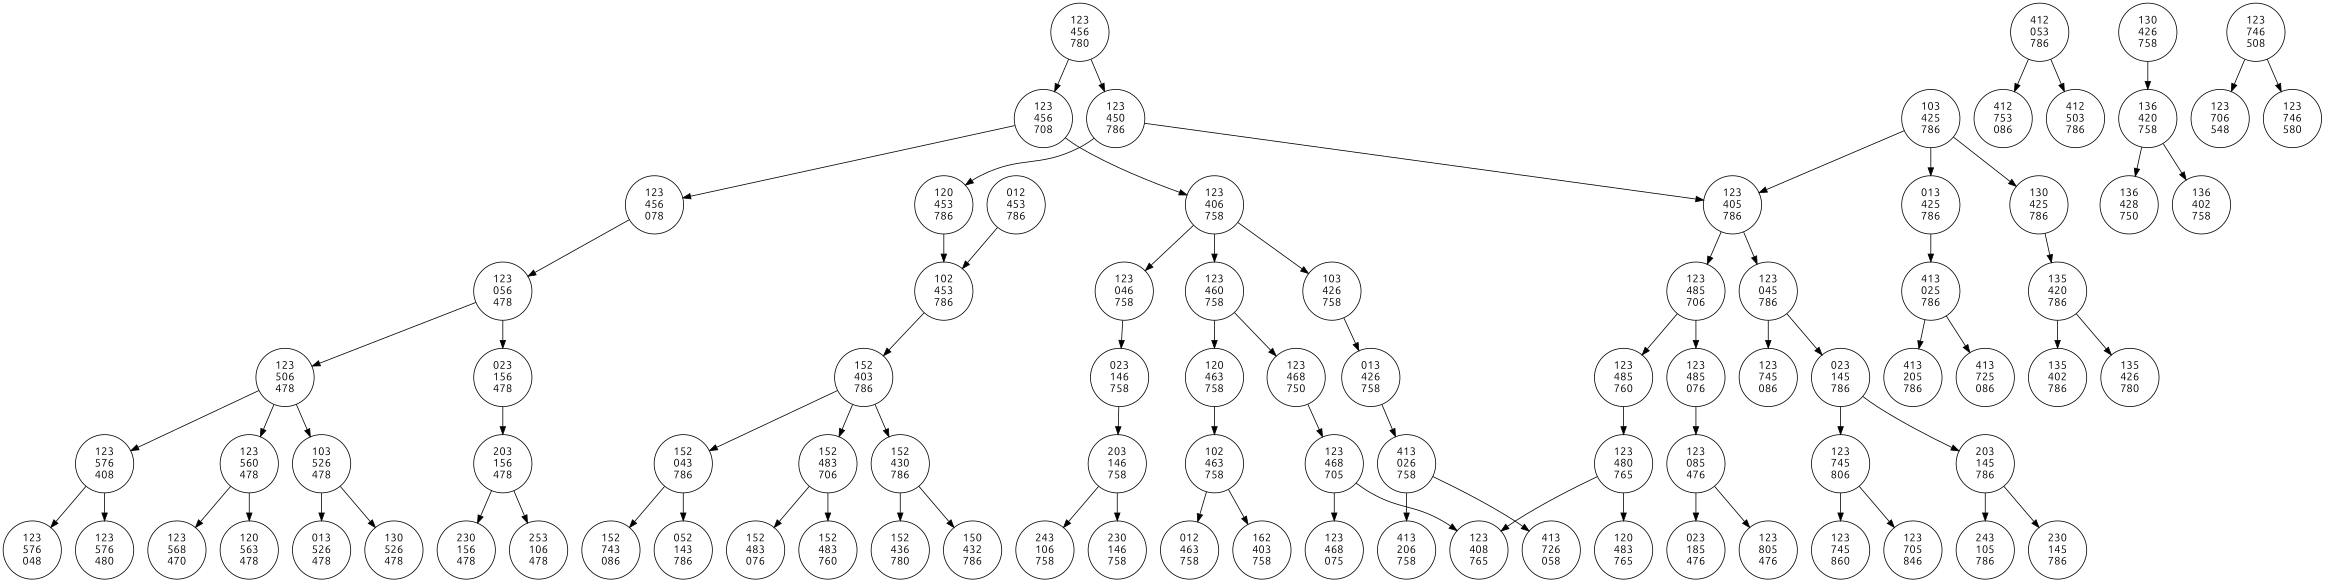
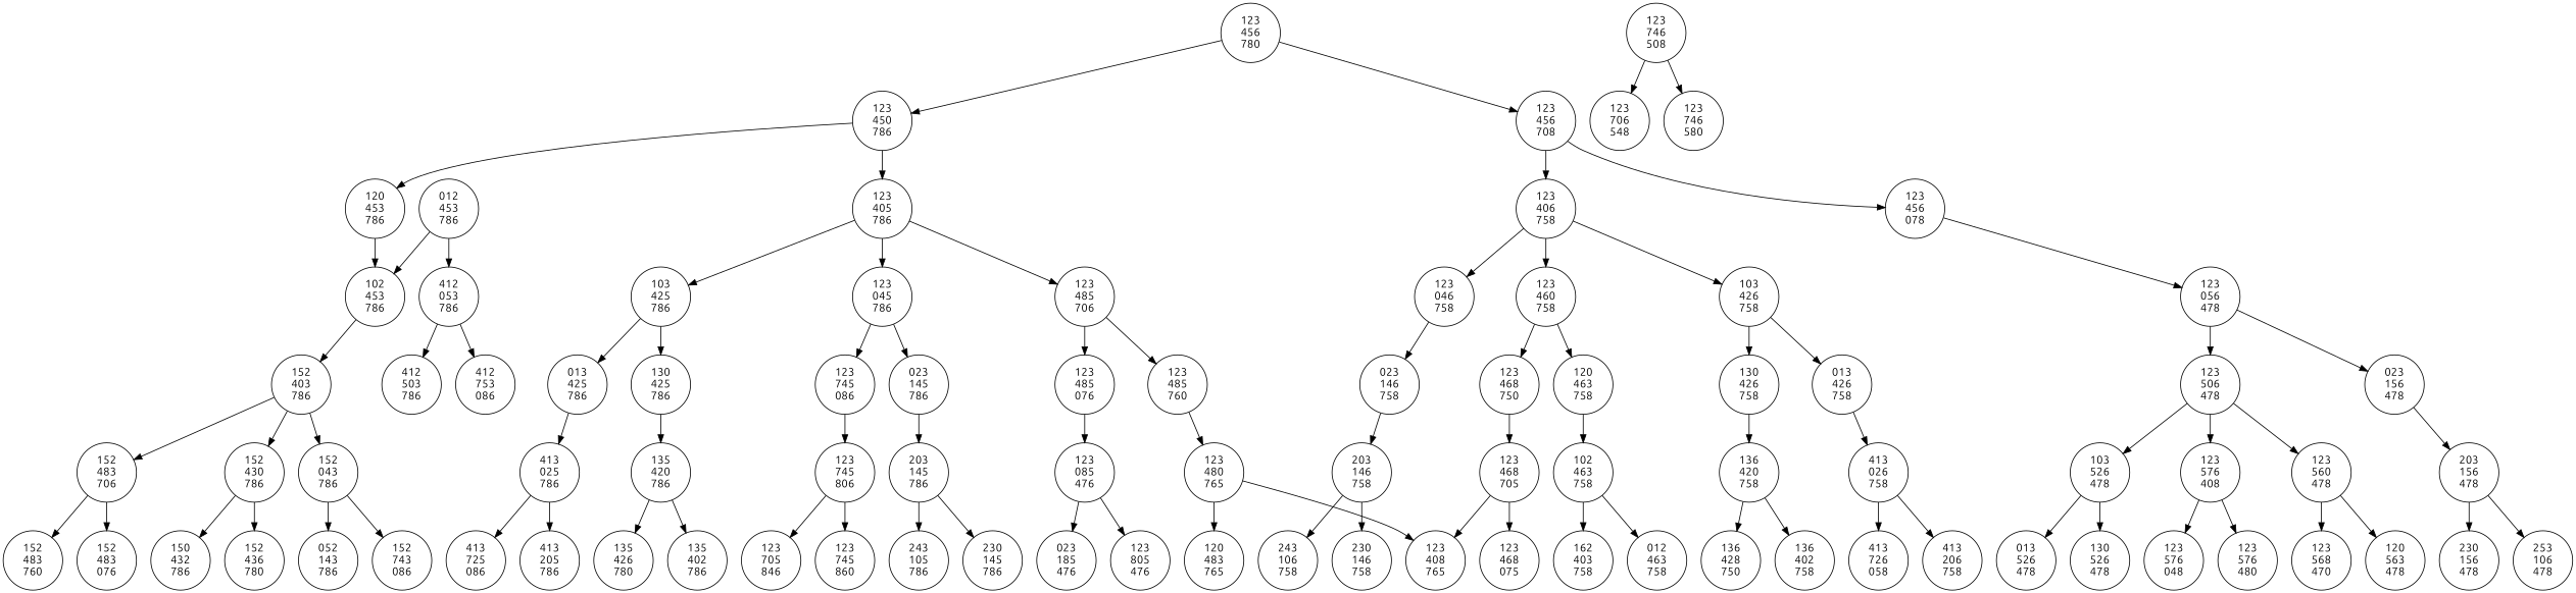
  digraph {
    fontname=Ubuntu
    node [fontname=Ubuntu shape=circle]
    edge [fontname=Ubuntu]
    n1 [label="123\n456\n780\n"]
    n2 [label="123\n450\n786\n"]
    n3 [label="123\n456\n708\n"]
    n4 [label="120\n453\n786\n"]
    n5 [label="123\n405\n786\n"]
    n6 [label="123\n406\n758\n"]
    n7 [label="123\n456\n078\n"]
    n8 [label="102\n453\n786\n"]
    n9 [label="103\n425\n786\n"]
    n10 [label="123\n485\n706\n"]
    n11 [label="123\n045\n786\n"]
    n12 [label="152\n403\n786\n"]
    n13 [label="152\n483\n706\n"]
    n14 [label="152\n430\n786\n"]
    n15 [label="152\n043\n786\n"]
    n16 [label="012\n453\n786\n"]
    n17 [label="412\n053\n786\n"]
    n18 [label="152\n483\n760\n"]
    n19 [label="152\n483\n076\n"]
    n20 [label="150\n432\n786\n"]
    n21 [label="152\n436\n780\n"]
    n22 [label="052\n143\n786\n"]
    n23 [label="152\n743\n086\n"]
    n24 [label="412\n753\n086\n"]
    n25 [label="412\n503\n786\n"]
    n26 [label="130\n425\n786\n"]
    n27 [label="013\n425\n786\n"]
    n28 [label="123\n485\n760\n"]
    n29 [label="123\n485\n076\n"]
    n30 [label="023\n145\n786\n"]
    n31 [label="123\n745\n086\n"]
    n32 [label="135\n420\n786\n"]
    n33 [label="413\n025\n786\n"]
    n34 [label="135\n426\n780\n"]
    n35 [label="135\n402\n786\n"]
    n36 [label="413\n725\n086\n"]
    n37 [label="413\n205\n786\n"]
    n38 [label="123\n480\n765\n"]
    n39 [label="123\n085\n476\n"]
    n40 [label="120\n483\n765\n"]
    n41 [label="123\n408\n765\n"]
    n42 [label="023\n185\n476\n"]
    n43 [label="123\n805\n476\n"]
    n44 [label="203\n145\n786\n"]
    n45 [label="123\n745\n806\n"]
    n46 [label="243\n105\n786\n"]
    n47 [label="230\n145\n786\n"]
    n48 [label="123\n705\n846\n"]
    n49 [label="123\n745\n860\n"]
    n50 [label="103\n426\n758\n"]
    n51 [label="123\n460\n758\n"]
    n52 [label="123\n046\n758\n"]
    n53 [label="123\n056\n478\n"]
    n54 [label="130\n426\n758\n"]
    n55 [label="013\n426\n758\n"]
    n56 [label="120\n463\n758\n"]
    n57 [label="123\n468\n750\n"]
    n58 [label="023\n146\n758\n"]
    n59 [label="136\n420\n758\n"]
    n60 [label="413\n026\n758\n"]
    n61 [label="136\n428\n750\n"]
    n62 [label="136\n402\n758\n"]
    n63 [label="413\n726\n058\n"]
    n64 [label="413\n206\n758\n"]
    n65 [label="102\n463\n758\n"]
    n66 [label="123\n468\n705\n"]
    n67 [label="162\n403\n758\n"]
    n68 [label="012\n463\n758\n"]
    n69 [label="123\n468\n075\n"]
    n70 [label="203\n146\n758\n"]
    n71 [label="243\n106\n758\n"]
    n72 [label="230\n146\n758\n"]
    n73 [label="123\n746\n508\n"]
    n74 [label="123\n706\n548\n"]
    n75 [label="123\n746\n580\n"]
    n76 [label="023\n156\n478\n"]
    n77 [label="123\n506\n478\n"]
    n78 [label="203\n156\n478\n"]
    n79 [label="103\n526\n478\n"]
    n80 [label="123\n576\n408\n"]
    n81 [label="123\n560\n478\n"]
    n82 [label="253\n106\n478\n"]
    n83 [label="230\n156\n478\n"]
    n84 [label="130\n526\n478\n"]
    n85 [label="013\n526\n478\n"]
    n86 [label="123\n576\n480\n"]
    n87 [label="123\n576\n048\n"]
    n88 [label="120\n563\n478\n"]
    n89 [label="123\n568\n470\n"]
    n1 -> n2
    n1 -> n3
    n2 -> n4
    n2 -> n5
    n3 -> n6
    n3 -> n7
    n4 -> n8
-   n9 -> n5
+   n5 -> n9
    n5 -> n10
    n5 -> n11
    n6 -> n50
    n6 -> n51
    n6 -> n52
    n7 -> n53
    n8 -> n12
    n9 -> n26
    n9 -> n27
    n10 -> n28
    n10 -> n29
    n11 -> n30
    n11 -> n31
    n12 -> n13
    n12 -> n14
    n12 -> n15
    n13 -> n18
    n13 -> n19
    n14 -> n20
    n14 -> n21
    n15 -> n22
    n15 -> n23
    n16 -> n8
+   n16 -> n17
    n17 -> n24
    n17 -> n25
    n26 -> n32
    n27 -> n33
    n28 -> n38
    n29 -> n39
    n30 -> n44
-   n30 -> n45
+   n31 -> n45
    n32 -> n34
    n32 -> n35
    n33 -> n36
    n33 -> n37
    n38 -> n40
    n38 -> n41
    n39 -> n42
    n39 -> n43
    n44 -> n46
    n44 -> n47
    n45 -> n48
    n45 -> n49
+   n50 -> n54
    n50 -> n55
    n51 -> n56
    n51 -> n57
    n52 -> n58
    n53 -> n76
    n53 -> n77
    n54 -> n59
    n55 -> n60
    n56 -> n65
    n57 -> n66
    n58 -> n70
    n59 -> n61
    n59 -> n62
    n60 -> n63
    n60 -> n64
    n65 -> n67
    n65 -> n68
    n66 -> n41
    n66 -> n69
    n70 -> n71
    n70 -> n72
    n73 -> n74
    n73 -> n75
    n76 -> n78
    n77 -> n79
    n77 -> n80
    n77 -> n81
    n78 -> n82
    n78 -> n83
    n79 -> n84
    n79 -> n85
    n80 -> n86
    n80 -> n87
    n81 -> n88
    n81 -> n89
  }
